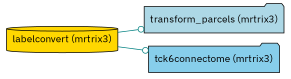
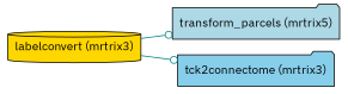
  strict digraph {
    fontname="IBM Plex Sans"
    rankdir=LR
    node [fontname="IBM Plex Sans" shape=folder style=filled]
    edge [arrowhead=odot color=teal fontname="IBM Plex Sans"]
    "labelconvert (mrtrix3)" [fillcolor=gold shape=cylinder]
-   "transform_parcels (mrtrix3)" [fillcolor=lightblue]
-   "tck2connectome (mrtrix3)" [fillcolor=skyblue label="tck6connectome (mrtrix3)"]
+   "transform_parcels (mrtrix3)" [fillcolor=lightblue label="transform_parcels (mrtrix5)"]
+   "tck2connectome (mrtrix3)" [fillcolor=skyblue]
    "labelconvert (mrtrix3)" -> "transform_parcels (mrtrix3)"
    "labelconvert (mrtrix3)" -> "tck2connectome (mrtrix3)"
  }
